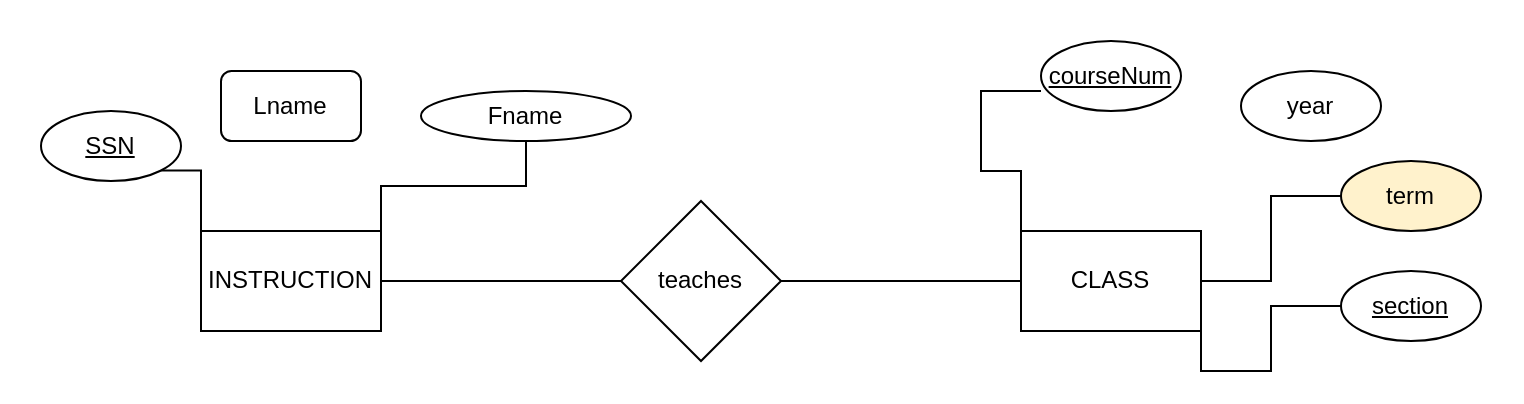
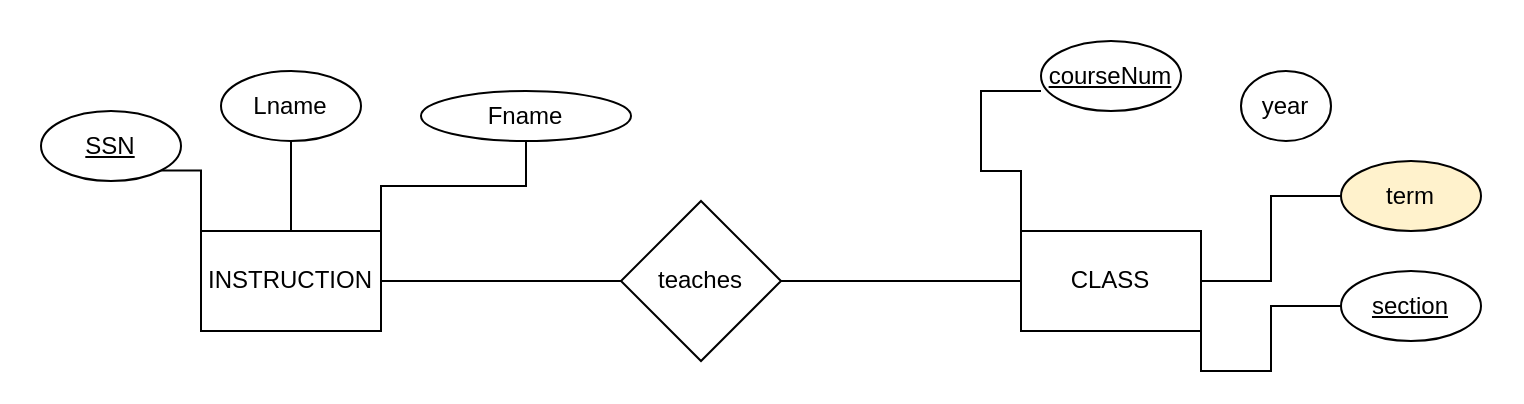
  <mxCell id="0" />
  <mxCell id="1" parent="0" />
  <mxCell id="2" style="edgeStyle=orthogonalEdgeStyle;rounded=0;orthogonalLoop=1;jettySize=auto;html=1;exitX=1;exitY=0.5;exitDx=0;exitDy=0;entryX=0;entryY=0.5;entryDx=0;entryDy=0;endArrow=none;startFill=0;" parent="1" source="5" target="11" edge="1"><mxGeometry relative="1" as="geometry" /></mxCell>
+ <mxCell id="3" style="edgeStyle=orthogonalEdgeStyle;rounded=0;orthogonalLoop=1;jettySize=auto;html=1;exitX=0.5;exitY=0;exitDx=0;exitDy=0;entryX=0.5;entryY=1;entryDx=0;entryDy=0;endArrow=none;startFill=0;" parent="1" source="5" target="14" edge="1"><mxGeometry relative="1" as="geometry" /></mxCell>
  <mxCell id="4" style="edgeStyle=orthogonalEdgeStyle;rounded=0;orthogonalLoop=1;jettySize=auto;html=1;exitX=1;exitY=0;exitDx=0;exitDy=0;entryX=0.5;entryY=1;entryDx=0;entryDy=0;endArrow=none;startFill=0;" parent="1" source="5" target="15" edge="1"><mxGeometry relative="1" as="geometry" /></mxCell>
  <mxCell id="5" value="INSTRUCTION" style="rounded=0;whiteSpace=wrap;html=1;" parent="1" vertex="1"><mxGeometry x="100" y="115" width="90" height="50" as="geometry" /></mxCell>
  <mxCell id="6" style="edgeStyle=orthogonalEdgeStyle;rounded=0;orthogonalLoop=1;jettySize=auto;html=1;exitX=0;exitY=0;exitDx=0;exitDy=0;entryX=0;entryY=0.714;entryDx=0;entryDy=0;entryPerimeter=0;endArrow=none;startFill=0;" parent="1" source="9" target="16" edge="1"><mxGeometry relative="1" as="geometry" /></mxCell>
  <mxCell id="7" style="edgeStyle=orthogonalEdgeStyle;rounded=0;orthogonalLoop=1;jettySize=auto;html=1;exitX=1;exitY=0.5;exitDx=0;exitDy=0;entryX=0;entryY=0.5;entryDx=0;entryDy=0;endArrow=none;startFill=0;" parent="1" source="9" target="18" edge="1"><mxGeometry relative="1" as="geometry" /></mxCell>
  <mxCell id="8" style="edgeStyle=orthogonalEdgeStyle;rounded=0;orthogonalLoop=1;jettySize=auto;html=1;exitX=1;exitY=1;exitDx=0;exitDy=0;entryX=0;entryY=0.5;entryDx=0;entryDy=0;endArrow=none;startFill=0;" parent="1" source="9" target="19" edge="1"><mxGeometry relative="1" as="geometry" /></mxCell>
  <mxCell id="9" value="CLASS" style="rounded=0;whiteSpace=wrap;html=1;" parent="1" vertex="1"><mxGeometry x="510" y="115" width="90" height="50" as="geometry" /></mxCell>
  <mxCell id="10" style="edgeStyle=orthogonalEdgeStyle;rounded=0;orthogonalLoop=1;jettySize=auto;html=1;exitX=1;exitY=0.5;exitDx=0;exitDy=0;entryX=0;entryY=0.5;entryDx=0;entryDy=0;endArrow=none;startFill=0;" parent="1" source="11" target="9" edge="1"><mxGeometry relative="1" as="geometry" /></mxCell>
  <mxCell id="11" value="teaches" style="rhombus;whiteSpace=wrap;html=1;" parent="1" vertex="1"><mxGeometry x="310" y="100" width="80" height="80" as="geometry" /></mxCell>
  <mxCell id="12" style="edgeStyle=orthogonalEdgeStyle;rounded=0;orthogonalLoop=1;jettySize=auto;html=1;exitX=1;exitY=1;exitDx=0;exitDy=0;entryX=0;entryY=0;entryDx=0;entryDy=0;endArrow=none;startFill=0;" parent="1" source="13" target="5" edge="1"><mxGeometry relative="1" as="geometry" /></mxCell>
  <mxCell id="13" value="SSN" style="ellipse;whiteSpace=wrap;html=1;fontStyle=4" parent="1" vertex="1"><mxGeometry x="20" y="55" width="70" height="35" as="geometry" /></mxCell>
- <mxCell id="14" value="Lname" style="whiteSpace=wrap;html=1;rounded=1;" parent="1" vertex="1"><mxGeometry x="110" y="35" width="70" height="35" as="geometry" /></mxCell>
+ <mxCell id="14" value="Lname" style="ellipse;whiteSpace=wrap;html=1;" parent="1" vertex="1"><mxGeometry x="110" y="35" width="70" height="35" as="geometry" /></mxCell>
  <mxCell id="15" value="Fname" style="ellipse;whiteSpace=wrap;html=1;" parent="1" vertex="1"><mxGeometry x="210" y="45" width="105" height="25" as="geometry" /></mxCell>
  <mxCell id="16" value="courseNum" style="ellipse;whiteSpace=wrap;html=1;fontStyle=4" parent="1" vertex="1"><mxGeometry x="520" y="20" width="70" height="35" as="geometry" /></mxCell>
- <mxCell id="17" value="year" style="ellipse;whiteSpace=wrap;html=1;" parent="1" vertex="1"><mxGeometry x="620" y="35" width="70" height="35" as="geometry" /></mxCell>
+ <mxCell id="17" value="year" style="ellipse;whiteSpace=wrap;html=1;" parent="1" vertex="1"><mxGeometry x="620" y="35" width="45" height="35" as="geometry" /></mxCell>
  <mxCell id="18" value="term" style="ellipse;whiteSpace=wrap;html=1;fillColor=#fff2cc;" parent="1" vertex="1"><mxGeometry x="670" y="80" width="70" height="35" as="geometry" /></mxCell>
  <mxCell id="19" value="section" style="ellipse;whiteSpace=wrap;html=1;fontStyle=4" parent="1" vertex="1"><mxGeometry x="670" y="135" width="70" height="35" as="geometry" /></mxCell>
